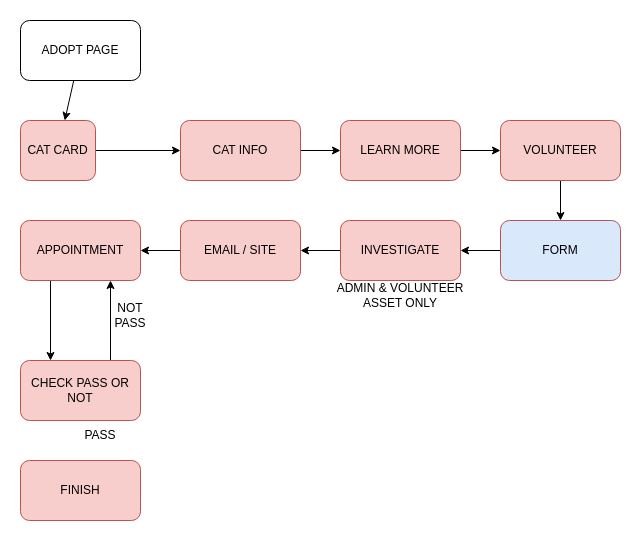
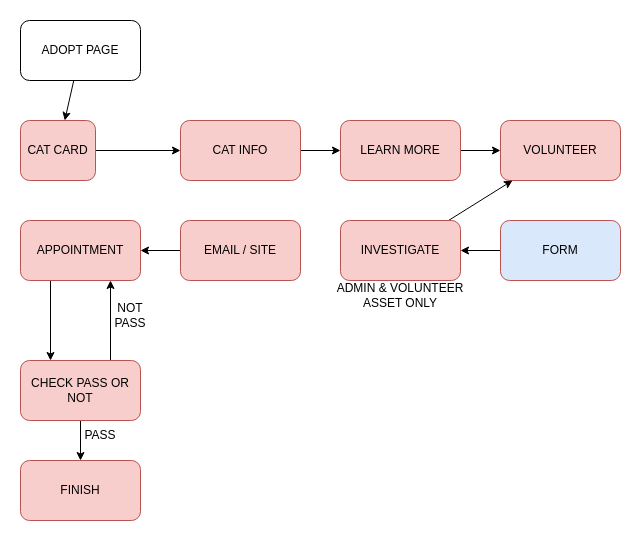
  <mxCell id="0" />
  <mxCell id="1" parent="0" />
  <mxCell id="2" value="" style="edgeStyle=none;html=1;" parent="1" source="3" target="5" edge="1"><mxGeometry relative="1" as="geometry" /></mxCell>
  <mxCell id="3" value="ADOPT PAGE" style="whiteSpace=wrap;html=1;rounded=1;" parent="1" vertex="1"><mxGeometry x="20" y="20" width="120" height="60" as="geometry" /></mxCell>
  <mxCell id="4" value="" style="edgeStyle=none;html=1;" parent="1" source="5" target="7" edge="1"><mxGeometry relative="1" as="geometry" /></mxCell>
  <mxCell id="5" value="CAT CARD" style="whiteSpace=wrap;html=1;rounded=1;fillColor=#f8cecc;strokeColor=#b85450;" parent="1" vertex="1"><mxGeometry x="20" y="120" width="75" height="60" as="geometry" /></mxCell>
  <mxCell id="6" value="" style="edgeStyle=none;html=1;" parent="1" source="7" target="9" edge="1"><mxGeometry relative="1" as="geometry" /></mxCell>
  <mxCell id="7" value="CAT INFO" style="whiteSpace=wrap;html=1;rounded=1;fillColor=#f8cecc;strokeColor=#b85450;" parent="1" vertex="1"><mxGeometry x="180" y="120" width="120" height="60" as="geometry" /></mxCell>
  <mxCell id="8" value="" style="edgeStyle=none;html=1;" parent="1" source="9" target="11" edge="1"><mxGeometry relative="1" as="geometry" /></mxCell>
  <mxCell id="9" value="LEARN MORE" style="whiteSpace=wrap;html=1;rounded=1;fillColor=#f8cecc;strokeColor=#b85450;" parent="1" vertex="1"><mxGeometry x="340" y="120" width="120" height="60" as="geometry" /></mxCell>
- <mxCell id="10" value="" style="edgeStyle=none;html=1;" parent="1" source="11" target="13" edge="1"><mxGeometry relative="1" as="geometry" /></mxCell>
  <mxCell id="11" value="VOLUNTEER" style="whiteSpace=wrap;html=1;rounded=1;fillColor=#f8cecc;strokeColor=#b85450;" parent="1" vertex="1"><mxGeometry x="500" y="120" width="120" height="60" as="geometry" /></mxCell>
  <mxCell id="12" value="" style="edgeStyle=none;html=1;" parent="1" source="13" target="15" edge="1"><mxGeometry relative="1" as="geometry" /></mxCell>
  <mxCell id="13" value="FORM" style="whiteSpace=wrap;html=1;rounded=1;fillColor=#dae8fc;strokeColor=#b85450;" parent="1" vertex="1"><mxGeometry x="500" y="220" width="120" height="60" as="geometry" /></mxCell>
- <mxCell id="14" value="" style="edgeStyle=none;html=1;" parent="1" source="15" target="17" edge="1"><mxGeometry relative="1" as="geometry" /></mxCell>
+ <mxCell id="14" value="" style="edgeStyle=none;html=1;" parent="1" source="15" target="11" edge="1"><mxGeometry relative="1" as="geometry" /></mxCell>
  <mxCell id="15" value="INVESTIGATE" style="whiteSpace=wrap;html=1;rounded=1;fillColor=#f8cecc;strokeColor=#b85450;" parent="1" vertex="1"><mxGeometry x="340" y="220" width="120" height="60" as="geometry" /></mxCell>
  <mxCell id="16" value="" style="edgeStyle=none;html=1;" parent="1" source="17" target="19" edge="1"><mxGeometry relative="1" as="geometry" /></mxCell>
  <mxCell id="17" value="EMAIL / SITE" style="whiteSpace=wrap;html=1;rounded=1;fillColor=#f8cecc;strokeColor=#b85450;" parent="1" vertex="1"><mxGeometry x="180" y="220" width="120" height="60" as="geometry" /></mxCell>
  <mxCell id="18" value="" style="edgeStyle=none;html=1;exitX=0.25;exitY=1;exitDx=0;exitDy=0;entryX=0.25;entryY=0;entryDx=0;entryDy=0;" parent="1" source="19" target="22" edge="1"><mxGeometry relative="1" as="geometry" /></mxCell>
  <mxCell id="19" value="APPOINTMENT" style="whiteSpace=wrap;html=1;rounded=1;fillColor=#f8cecc;strokeColor=#b85450;" parent="1" vertex="1"><mxGeometry x="20" y="220" width="120" height="60" as="geometry" /></mxCell>
  <mxCell id="20" value="" style="edgeStyle=none;html=1;exitX=0.75;exitY=0;exitDx=0;exitDy=0;entryX=0.75;entryY=1;entryDx=0;entryDy=0;" parent="1" source="22" target="19" edge="1"><mxGeometry relative="1" as="geometry" /></mxCell>
+ <mxCell id="21" value="" style="edgeStyle=none;html=1;" parent="1" source="22" target="24" edge="1"><mxGeometry relative="1" as="geometry" /></mxCell>
  <mxCell id="22" value="CHECK PASS OR NOT" style="whiteSpace=wrap;html=1;rounded=1;fillColor=#f8cecc;strokeColor=#b85450;" parent="1" vertex="1"><mxGeometry x="20" y="360" width="120" height="60" as="geometry" /></mxCell>
  <mxCell id="23" value="NOT PASS" style="text;strokeColor=none;align=center;fillColor=none;html=1;verticalAlign=middle;whiteSpace=wrap;rounded=1;" parent="1" vertex="1"><mxGeometry x="100" y="300" width="60" height="30" as="geometry" /></mxCell>
  <mxCell id="24" value="FINISH" style="whiteSpace=wrap;html=1;rounded=1;fillColor=#f8cecc;strokeColor=#b85450;" parent="1" vertex="1"><mxGeometry x="20" y="460" width="120" height="60" as="geometry" /></mxCell>
  <mxCell id="25" value="PASS" style="text;strokeColor=none;align=center;fillColor=none;html=1;verticalAlign=middle;whiteSpace=wrap;rounded=1;" parent="1" vertex="1"><mxGeometry x="70" y="420" width="60" height="30" as="geometry" /></mxCell>
  <mxCell id="26" value="ADMIN &amp;amp; VOLUNTEER ASSET ONLY" style="text;strokeColor=none;align=center;fillColor=none;html=1;verticalAlign=middle;whiteSpace=wrap;rounded=1;" parent="1" vertex="1"><mxGeometry x="322" y="280" width="156" height="30" as="geometry" /></mxCell>
